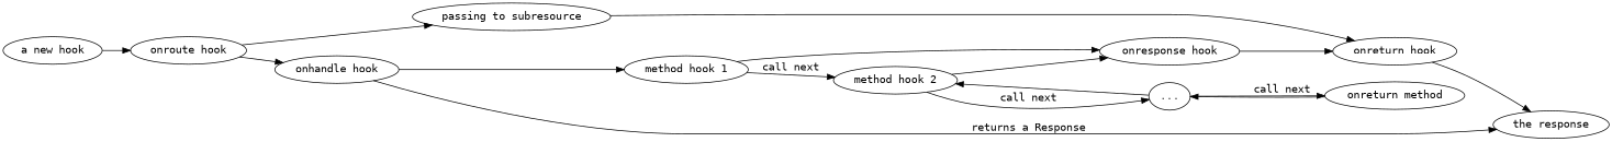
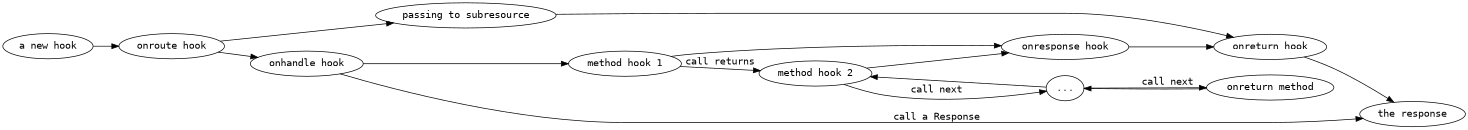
  digraph {
    rankdir=LR
    node [fontname=Consolas fontsize=14]
    edge [fontname=Consolas fontsize=14]
    n1 [label="a new hook"]
    n2 [label="onroute hook"]
    n3 [label="passing to subresource"]
    n4 [label="onhandle hook"]
    n5 [label="onreturn hook"]
    n6 [label="the response"]
    n7 [label="method hook 1"]
    n8 [label="method hook 2"]
    n9 [label="onresponse hook"]
    n10 [label="..."]
    n11 [label="onreturn method"]
    n1 -> n2
    n2 -> n3
    n2 -> n4
    n3 -> n5
-   n4 -> n6 [label="returns a Response"]
+   n4 -> n6 [label="call a Response"]
    n4 -> n7
    n5 -> n6
-   n7 -> n8 [label="call next"]
+   n7 -> n8 [label="call returns"]
    n7 -> n9
    n8 -> n9
    n8 -> n10 [label="call next"]
    n9 -> n5
    n10 -> n8
    n10 -> n11 [label="call next"]
    n11 -> n10
  }
